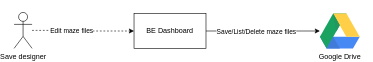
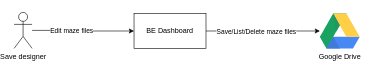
  <mxCell id="0" />
  <mxCell id="1" parent="0" />
  <mxCell id="2" style="edgeStyle=orthogonalEdgeStyle;rounded=0;orthogonalLoop=1;jettySize=auto;html=1;exitX=1;exitY=0.5;exitDx=0;exitDy=0;" parent="1" source="4" target="5" edge="1"><mxGeometry relative="1" as="geometry" /></mxCell>
  <mxCell id="3" value="Save/List/Delete maze files" style="edgeLabel;html=1;align=center;verticalAlign=middle;resizable=0;points=[];" parent="2" vertex="1" connectable="0"><mxGeometry x="-0.231" relative="1" as="geometry"><mxPoint x="10" as="offset" /></mxGeometry></mxCell>
  <mxCell id="4" value="BE Dashboard" style="rounded=0;whiteSpace=wrap;html=1;" parent="1" vertex="1"><mxGeometry x="220" y="22" width="120" height="58" as="geometry" /></mxCell>
  <mxCell id="5" value="Google Drive" style="dashed=0;outlineConnect=0;html=1;align=center;labelPosition=center;verticalLabelPosition=bottom;verticalAlign=top;shape=mxgraph.weblogos.google_drive" parent="1" vertex="1"><mxGeometry x="530" y="22" width="66.4" height="58" as="geometry" /></mxCell>
- <mxCell id="6" style="edgeStyle=orthogonalEdgeStyle;rounded=0;orthogonalLoop=1;jettySize=auto;html=1;dashed=1;" parent="1" source="8" target="4" edge="1"><mxGeometry relative="1" as="geometry" /></mxCell>
+ <mxCell id="6" style="edgeStyle=orthogonalEdgeStyle;rounded=0;orthogonalLoop=1;jettySize=auto;html=1;" parent="1" source="8" target="4" edge="1"><mxGeometry relative="1" as="geometry" /></mxCell>
  <mxCell id="7" value="Edit maze files" style="edgeLabel;html=1;align=center;verticalAlign=middle;resizable=0;points=[];" parent="6" vertex="1" connectable="0"><mxGeometry x="-0.245" relative="1" as="geometry"><mxPoint as="offset" /></mxGeometry></mxCell>
  <mxCell id="8" value="Save designer" style="shape=umlActor;verticalLabelPosition=bottom;verticalAlign=top;html=1;outlineConnect=0;" parent="1" vertex="1"><mxGeometry x="20" y="20" width="30" height="60" as="geometry" /></mxCell>
